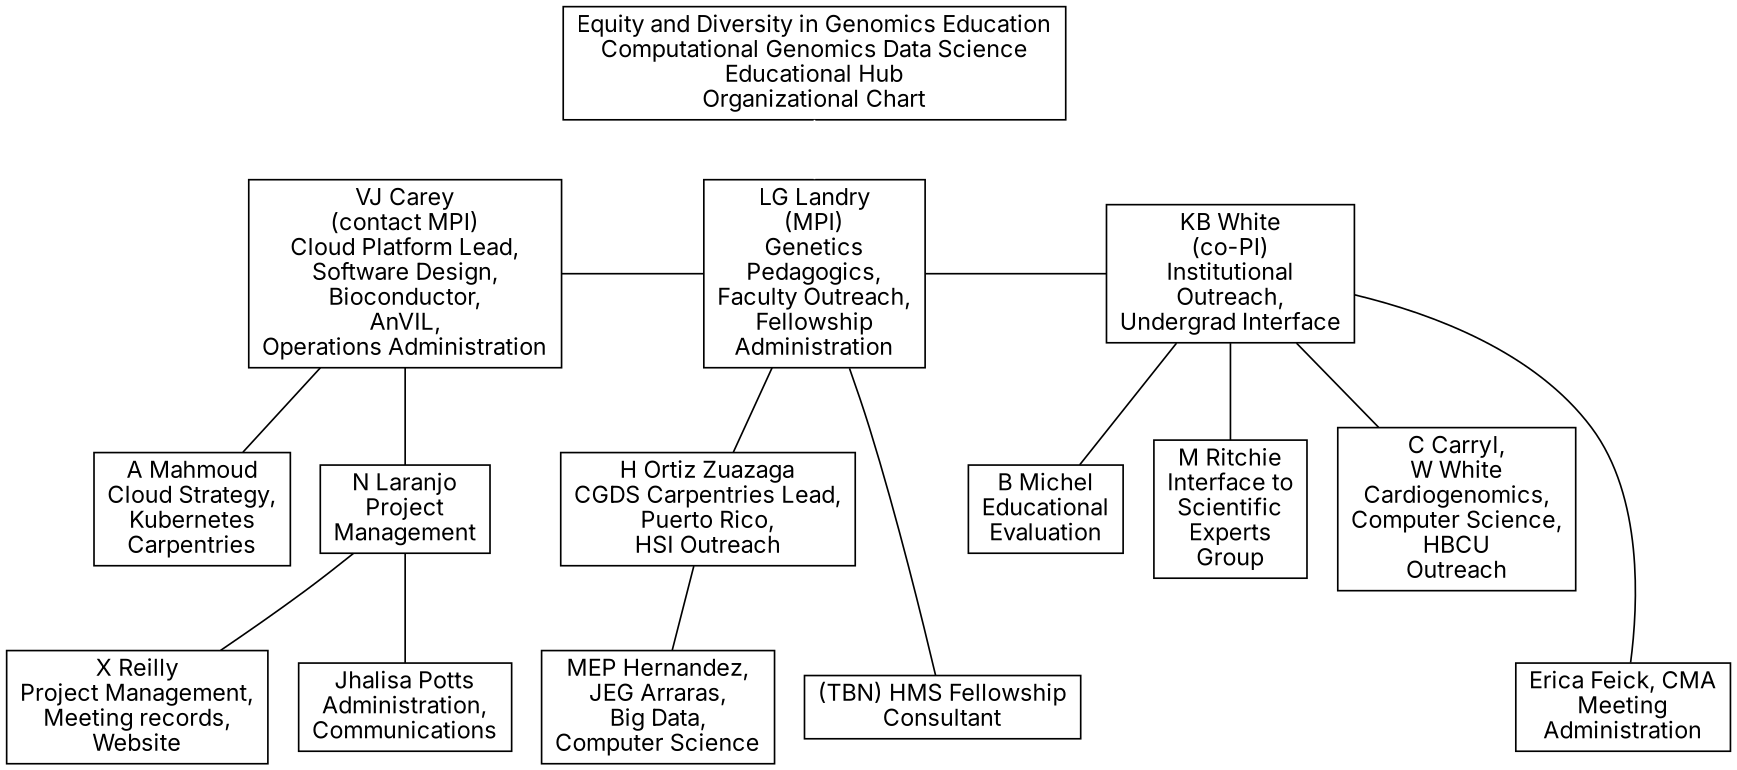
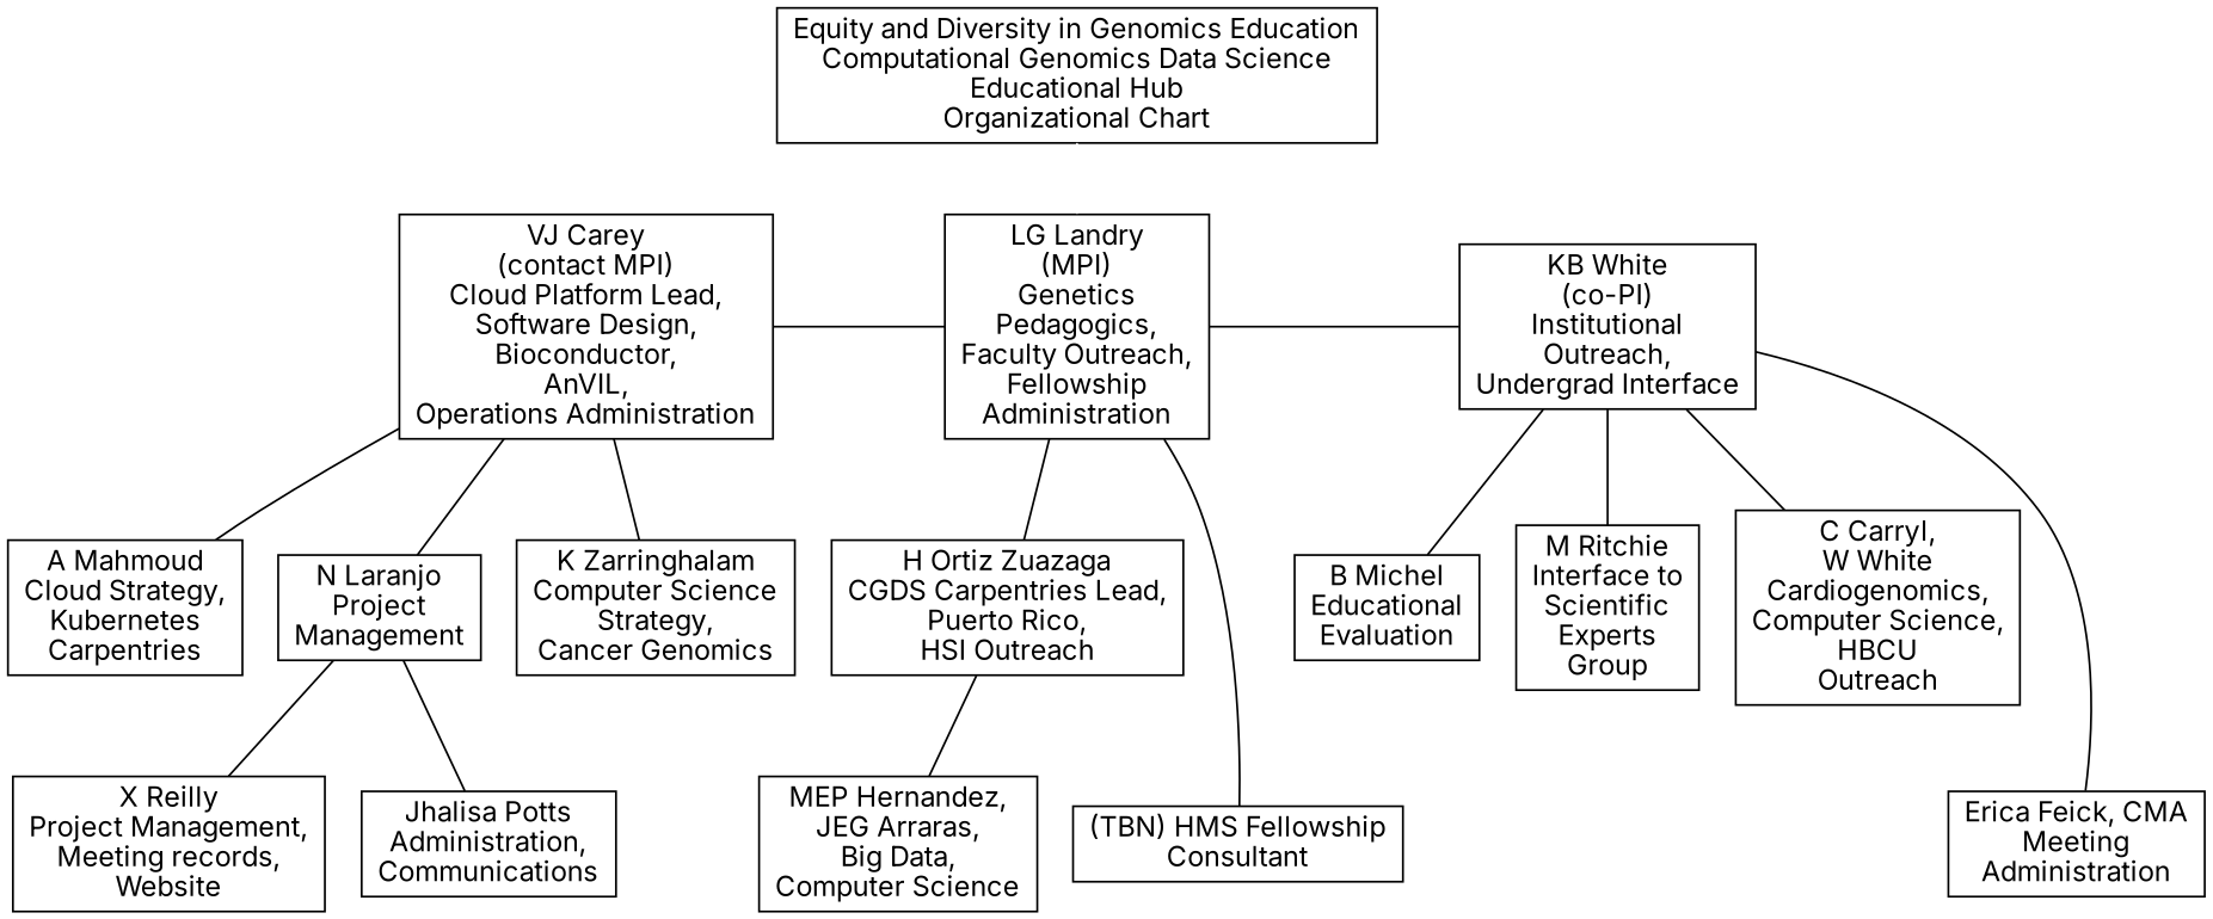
  graph {
    fontname=Inter
    node [fontname=Inter shape=box]
    edge [fontname=Inter]
    n1 [label="VJ Carey\n(contact MPI)\nCloud Platform Lead,\nSoftware Design,\nBioconductor,\nAnVIL,\nOperations Administration"]
    n2 [label="LG Landry\n(MPI)\nGenetics\nPedagogics,\nFaculty Outreach,\nFellowship\nAdministration"]
    n3 [label="KB White\n(co-PI)\nInstitutional\nOutreach,\nUndergrad Interface"]
    n4 [label="A Mahmoud\nCloud Strategy,\nKubernetes\nCarpentries"]
    n5 [label="N Laranjo\nProject\nManagement"]
+   n6 [label="K Zarringhalam\nComputer Science\nStrategy,\nCancer Genomics"]
    n7 [label="H Ortiz Zuazaga\nCGDS Carpentries Lead,\nPuerto Rico,\nHSI Outreach"]
    n8 [label="B Michel\nEducational\nEvaluation"]
    n9 [label="M Ritchie\nInterface to\nScientific\nExperts\nGroup"]
    n10 [label="C Carryl,\nW White\nCardiogenomics,\nComputer Science,\nHBCU\nOutreach"]
    n11 [label="(TBN) HMS Fellowship\nConsultant"]
    n12 [label="Erica Feick, CMA\nMeeting\nAdministration"]
    n13 [label="X Reilly\nProject Management,\nMeeting records,\nWebsite"]
    n14 [label="MEP Hernandez,\nJEG Arraras,\nBig Data,\nComputer Science"]
    n15 [label="Jhalisa Potts\nAdministration,\nCommunications"]
    n16 [label="Equity and Diversity in Genomics Education\nComputational Genomics Data Science\nEducational Hub\nOrganizational Chart"]
    subgraph sub_1 {
      rank=same
      n1
      n2
      n3
    }
    subgraph sub_2 {
      rank=same
      n4
      n5
+     n6
      n7
      n8
      n9
      n10
    }
    subgraph sub_3 {
      rank=same
      n11
      n12
      n13
      n14
    }
    n1 -- n2
    n1 -- n4
    n1 -- n5
+   n1 -- n6
    n2 -- n3
    n2 -- n7
    n2 -- n11
    n3 -- n8
    n3 -- n9
    n3 -- n10
    n3 -- n12
    n5 -- n13
    n5 -- n15
    n7 -- n14
    n16 -- n2 [color=white]
  }
